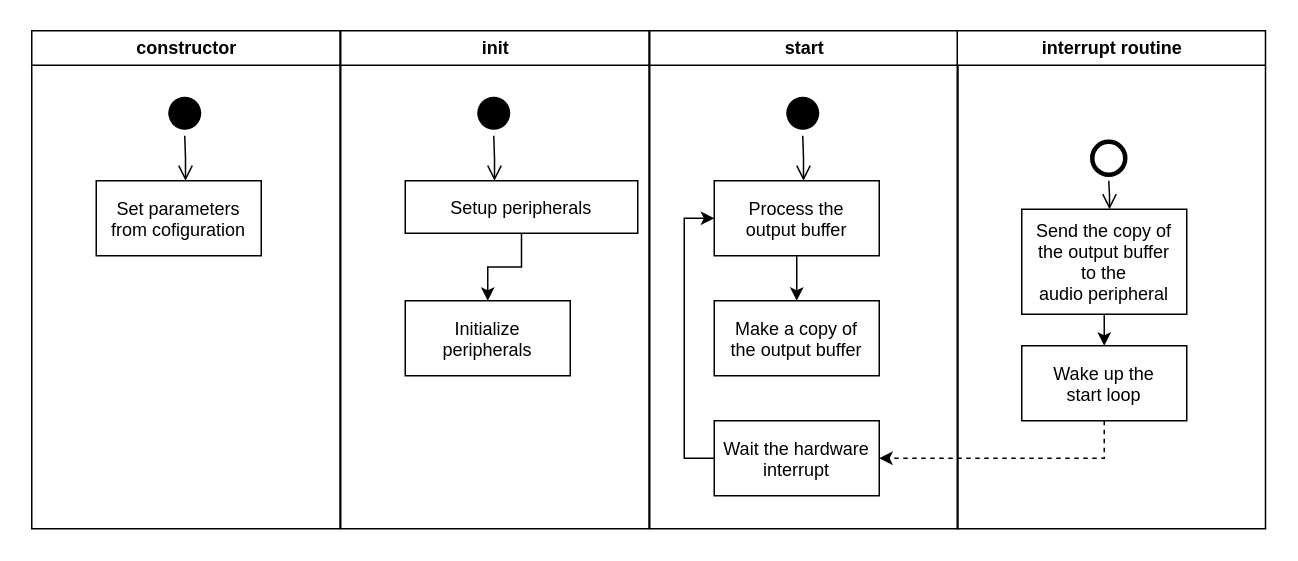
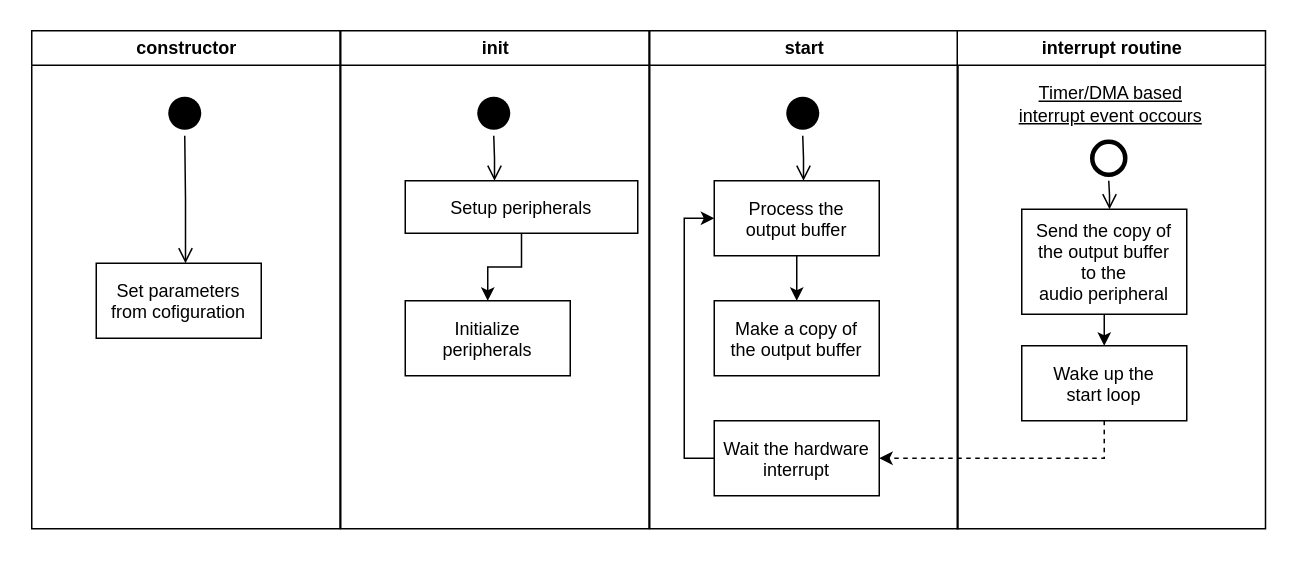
  <mxCell id="0" />
  <mxCell id="1" parent="0" />
  <mxCell id="2" value="constructor" style="swimlane;whiteSpace=wrap" parent="1" vertex="1"><mxGeometry x="20.5" y="20" width="205.5" height="332" as="geometry" /></mxCell>
  <mxCell id="3" value="" style="ellipse;shape=startState;fillColor=#000000;strokeColor=none;" parent="2" vertex="1"><mxGeometry x="87" y="40" width="30" height="30" as="geometry" /></mxCell>
  <mxCell id="4" value="" style="edgeStyle=elbowEdgeStyle;elbow=horizontal;verticalAlign=bottom;endArrow=open;endSize=8;endFill=1;rounded=0" parent="2" source="3" target="5" edge="1"><mxGeometry x="83" y="40" as="geometry"><mxPoint x="98" y="110" as="targetPoint" /></mxGeometry></mxCell>
- <mxCell id="5" value="Set parameters&#10;from cofiguration" style="" parent="2" vertex="1"><mxGeometry x="43" y="100" width="110" height="50" as="geometry" /></mxCell>
+ <mxCell id="5" value="Set parameters&#10;from cofiguration" style="" parent="2" vertex="1"><mxGeometry x="43" y="155" width="110" height="50" as="geometry" /></mxCell>
  <mxCell id="6" value="init" style="swimlane;whiteSpace=wrap" vertex="1" parent="1"><mxGeometry x="226.5" y="20" width="205.5" height="332" as="geometry" /></mxCell>
  <mxCell id="7" value="" style="ellipse;shape=startState;fillColor=#000000;strokeColor=none;" vertex="1" parent="6"><mxGeometry x="87" y="40" width="30" height="30" as="geometry" /></mxCell>
  <mxCell id="8" value="" style="edgeStyle=elbowEdgeStyle;elbow=horizontal;verticalAlign=bottom;endArrow=open;endSize=8;endFill=1;rounded=0" edge="1" parent="6" source="7" target="9"><mxGeometry x="83" y="40" as="geometry"><mxPoint x="98" y="110" as="targetPoint" /></mxGeometry></mxCell>
  <mxCell id="9" value="Setup peripherals" style="" vertex="1" parent="6"><mxGeometry x="43" y="100" width="155" height="35" as="geometry" /></mxCell>
  <mxCell id="10" value="start" style="swimlane;whiteSpace=wrap" vertex="1" parent="1"><mxGeometry x="432.5" y="20" width="205.5" height="332" as="geometry" /></mxCell>
  <mxCell id="11" value="" style="ellipse;shape=startState;fillColor=#000000;strokeColor=none;" vertex="1" parent="10"><mxGeometry x="87" y="40" width="30" height="30" as="geometry" /></mxCell>
  <mxCell id="12" value="" style="edgeStyle=elbowEdgeStyle;elbow=horizontal;verticalAlign=bottom;endArrow=open;endSize=8;endFill=1;rounded=0" edge="1" parent="10" source="11" target="13"><mxGeometry x="83" y="40" as="geometry"><mxPoint x="98" y="110" as="targetPoint" /></mxGeometry></mxCell>
  <mxCell id="13" value="Process the&#10;output buffer" style="" vertex="1" parent="10"><mxGeometry x="43" y="100" width="110" height="50" as="geometry" /></mxCell>
  <mxCell id="14" value="Initialize&#10;peripherals" style="" vertex="1" parent="1"><mxGeometry x="269.5" y="200" width="110" height="50" as="geometry" /></mxCell>
  <mxCell id="15" style="edgeStyle=orthogonalEdgeStyle;rounded=0;orthogonalLoop=1;jettySize=auto;html=1;exitX=0.5;exitY=1;exitDx=0;exitDy=0;entryX=0.5;entryY=0;entryDx=0;entryDy=0;strokeColor=#000000;" edge="1" parent="1" source="9" target="14"><mxGeometry relative="1" as="geometry" /></mxCell>
  <mxCell id="16" value="Make a copy of&#10;the output buffer" style="" vertex="1" parent="1"><mxGeometry x="475.5" y="200" width="110" height="50" as="geometry" /></mxCell>
  <mxCell id="17" style="edgeStyle=orthogonalEdgeStyle;rounded=0;orthogonalLoop=1;jettySize=auto;html=1;exitX=0.5;exitY=1;exitDx=0;exitDy=0;entryX=0.5;entryY=0;entryDx=0;entryDy=0;strokeColor=#000000;" edge="1" parent="1" source="13" target="16"><mxGeometry relative="1" as="geometry" /></mxCell>
  <mxCell id="18" value="interrupt routine" style="swimlane;whiteSpace=wrap" vertex="1" parent="1"><mxGeometry x="637.5" y="20" width="205.5" height="332" as="geometry" /></mxCell>
  <mxCell id="19" value="" style="ellipse;shape=startState;fillColor=none;strokeWidth=3;" vertex="1" parent="18"><mxGeometry x="86" y="70" width="30" height="30" as="geometry" /></mxCell>
  <mxCell id="20" value="" style="edgeStyle=elbowEdgeStyle;elbow=horizontal;verticalAlign=bottom;endArrow=open;endSize=8;endFill=1;rounded=0" edge="1" parent="18" source="19" target="21"><mxGeometry x="83" y="70" as="geometry"><mxPoint x="98" y="140" as="targetPoint" /></mxGeometry></mxCell>
  <mxCell id="21" value="Send the copy of &#10;the output buffer &#10;to the &#10;audio peripheral" style="" vertex="1" parent="18"><mxGeometry x="43" y="119" width="110" height="70" as="geometry" /></mxCell>
+ <mxCell id="22" value="Timer/DMA based&lt;br style=&quot;font-size: 12px;&quot;&gt;interrupt event occours" style="text;html=1;strokeColor=none;fillColor=none;align=center;verticalAlign=middle;whiteSpace=wrap;rounded=0;fontSize=12;fontStyle=4" vertex="1" parent="18"><mxGeometry x="27" y="39" width="150" height="20" as="geometry" /></mxCell>
  <mxCell id="23" style="edgeStyle=orthogonalEdgeStyle;rounded=0;orthogonalLoop=1;jettySize=auto;html=1;exitX=0.5;exitY=1;exitDx=0;exitDy=0;entryX=1;entryY=0.5;entryDx=0;entryDy=0;dashed=1;strokeColor=#000000;" edge="1" parent="1" source="24" target="27"><mxGeometry relative="1" as="geometry" /></mxCell>
  <mxCell id="24" value="Wake up the&#10;start loop" style="" vertex="1" parent="1"><mxGeometry x="680.5" y="230" width="110" height="50" as="geometry" /></mxCell>
  <mxCell id="25" style="edgeStyle=orthogonalEdgeStyle;rounded=0;orthogonalLoop=1;jettySize=auto;html=1;exitX=0.5;exitY=1;exitDx=0;exitDy=0;entryX=0.5;entryY=0;entryDx=0;entryDy=0;strokeColor=#000000;" edge="1" parent="1" source="21" target="24"><mxGeometry relative="1" as="geometry" /></mxCell>
  <mxCell id="26" style="edgeStyle=orthogonalEdgeStyle;rounded=0;orthogonalLoop=1;jettySize=auto;html=1;exitX=0;exitY=0.5;exitDx=0;exitDy=0;entryX=0;entryY=0.5;entryDx=0;entryDy=0;strokeColor=#000000;" edge="1" parent="1" source="27" target="13"><mxGeometry relative="1" as="geometry" /></mxCell>
  <mxCell id="27" value="Wait the hardware&#10;interrupt" style="" vertex="1" parent="1"><mxGeometry x="475.5" y="280" width="110" height="50" as="geometry" /></mxCell>
